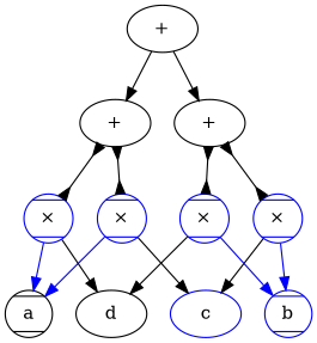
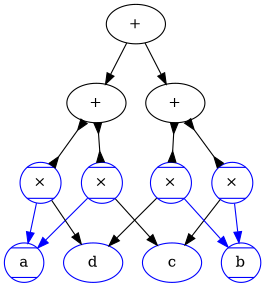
  strict digraph {
    node [color=blue shape=Mcircle]
    n1 [label="&times;"]
-   n2 [color=black label=a]
+   n2 [label=a]
    n3 [label=c shape=""]
    n4 [label="&times;"]
-   n5 [label=d color="" shape=""]
+   n5 [label=d shape=""]
    n6 [label="&times;"]
    n7 [label=b]
    n8 [label="&times;"]
    n9 [label="+" color="" shape=""]
    n10 [label="+" color="" shape=""]
    n11 [label="+" color="" shape=""]
    n1 -> n2 [color=blue]
    n1 -> n3
    n4 -> n2 [color=blue]
    n4 -> n5
    n6 -> n3
    n6 -> n7 [color=blue]
    n8 -> n5
    n8 -> n7 [color=blue]
    n9 -> n10
    n9 -> n11
    n10 -> n1 [arrowhead=inv arrowtail=inv dir=both]
    n10 -> n4 [arrowhead=inv arrowtail=inv dir=both]
    n11 -> n6 [arrowhead=inv arrowtail=inv dir=both]
    n11 -> n8 [arrowhead=inv arrowtail=inv dir=both]
  }
